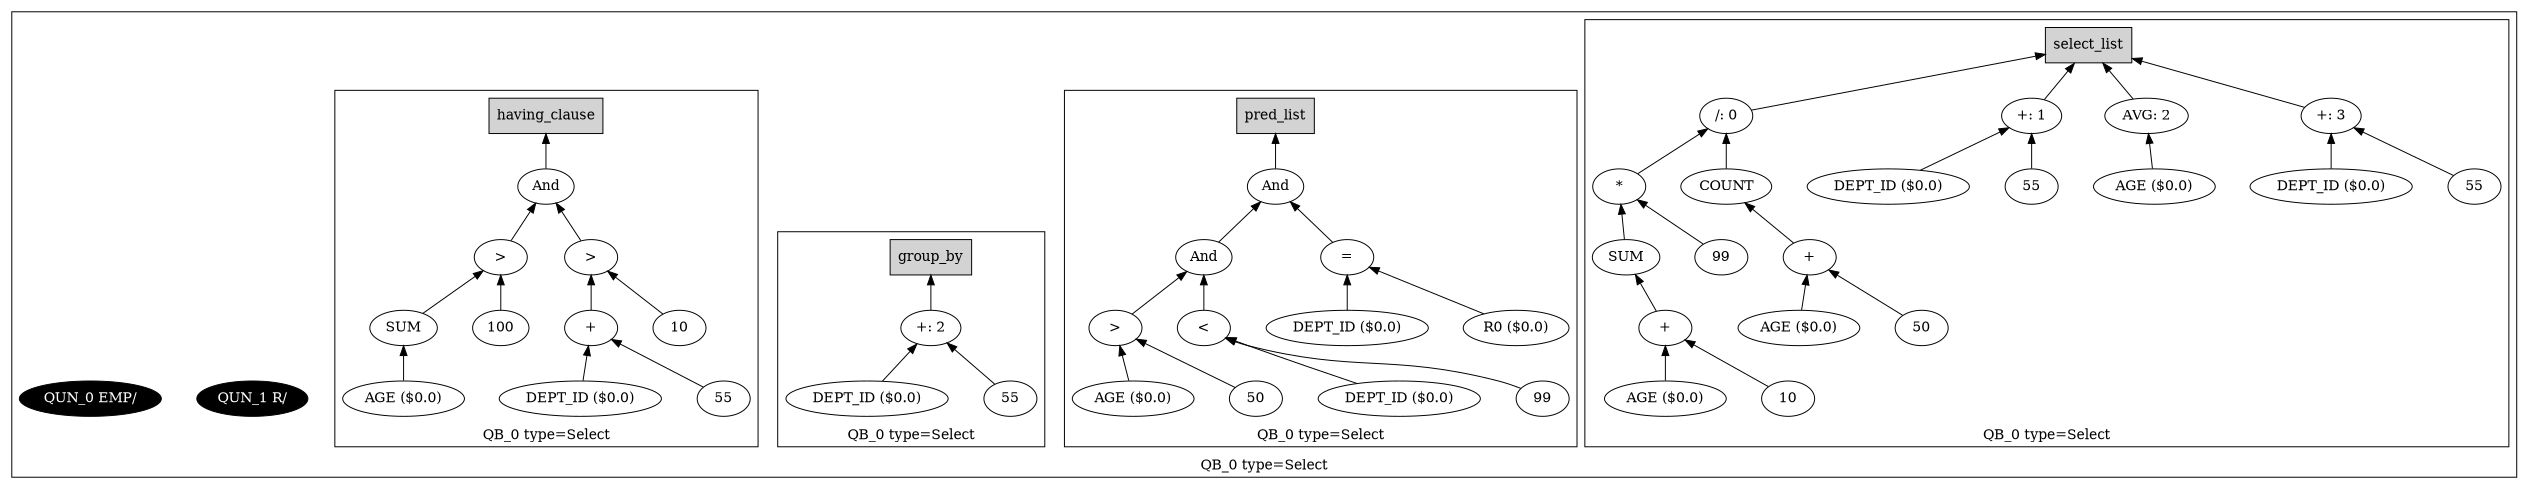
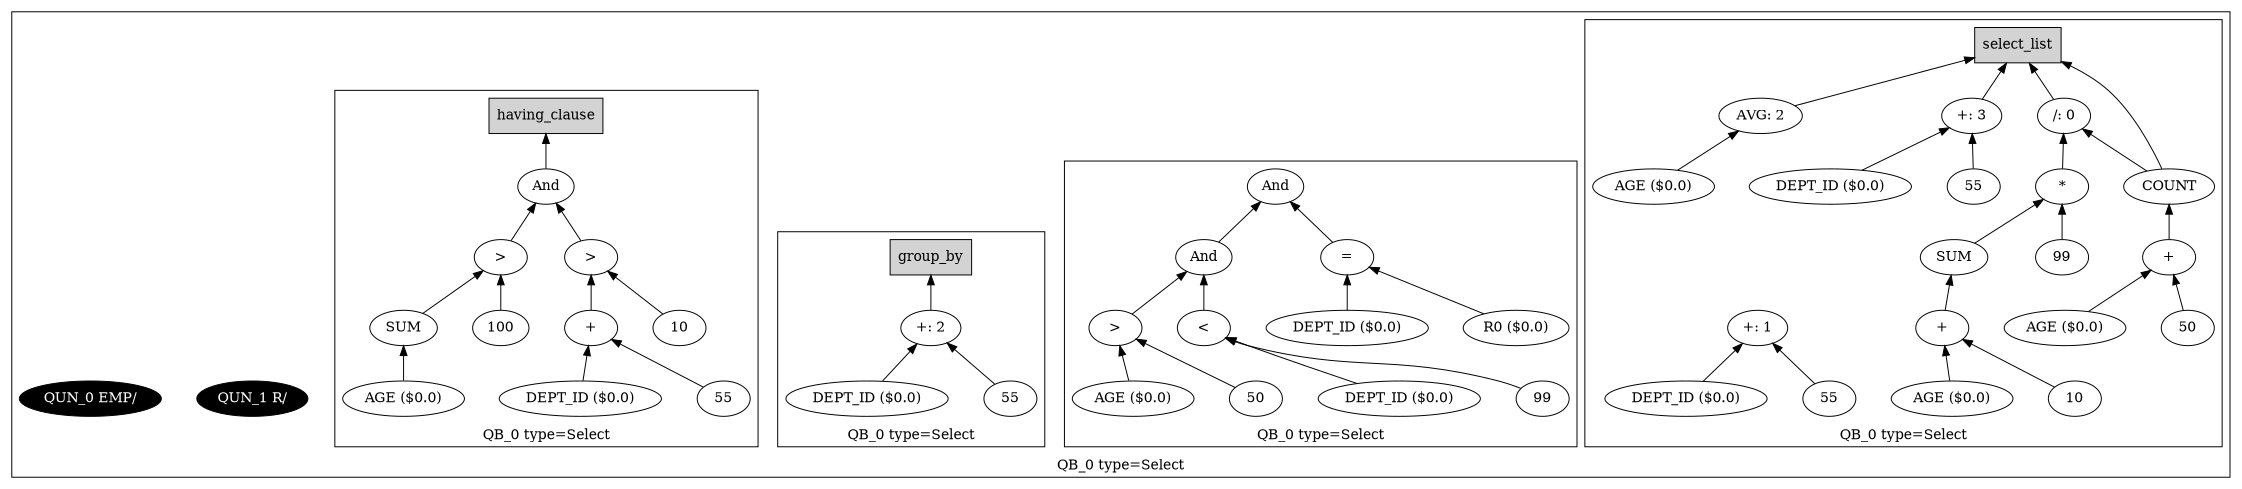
  digraph {
    nodesep=0.5
    ordering=in
    rankdir=BT
    n1 [label=select_list shape=box style=filled]
    n2 [label="/: 0"]
    n3 [label="*"]
    n4 [label=SUM]
    n5 [label="+"]
    n6 [label="AGE ($0.0)"]
    n7 [label=10]
    n8 [label=99]
    n9 [label=COUNT]
    n10 [label="+"]
    n11 [label="AGE ($0.0)"]
    n12 [label=50]
    n13 [label="+: 1"]
    n14 [label="DEPT_ID ($0.0)"]
    n15 [label=55]
    n16 [label="AVG: 2"]
    n17 [label="AGE ($0.0)"]
    n18 [label="+: 3"]
    n19 [label="DEPT_ID ($0.0)"]
    n20 [label=55]
    n21 [label=And]
-   n22 [label=pred_list shape=box style=filled]
    n23 [label=And]
    n24 [label=">"]
    n25 [label="AGE ($0.0)"]
    n26 [label=50]
    n27 [label="<"]
    n28 [label="DEPT_ID ($0.0)"]
    n29 [label=99]
    n30 [label="="]
    n31 [label="DEPT_ID ($0.0)"]
    n32 [label="R0 ($0.0)"]
    n33 [label=group_by shape=box style=filled]
    n34 [label="+: 2"]
    n35 [label="DEPT_ID ($0.0)"]
    n36 [label=55]
    n37 [label=And]
    n38 [label=having_clause shape=box style=filled]
    n39 [label=">"]
    n40 [label=SUM]
    n41 [label="AGE ($0.0)"]
    n42 [label=100]
    n43 [label=">"]
    n44 [label="+"]
    n45 [label="DEPT_ID ($0.0)"]
    n46 [label=55]
    n47 [label=10]
    n48 [fillcolor=black fontcolor=white label="QUN_1 R/" style=filled]
    n49 [fillcolor=black fontcolor=white label="QUN_0 EMP/" style=filled]
    subgraph cluster_1 {
      label="QB_0 type=Select"
      n48
      n49
      subgraph cluster_2 {
        label="QB_0 type=Select"
        n1
        n2
        n3
        n4
        n5
        n6
        n7
        n8
        n9
        n10
        n11
        n12
        n13
        n14
        n15
        n16
        n17
        n18
        n19
        n20
      }
      subgraph cluster_3 {
        label="QB_0 type=Select"
        n21
-       n22
        n23
        n24
        n25
        n26
        n27
        n28
        n29
        n30
        n31
        n32
      }
      subgraph cluster_4 {
        label="QB_0 type=Select"
        n33
        n34
        n35
        n36
      }
      subgraph cluster_5 {
        label="QB_0 type=Select"
        n37
        n38
        n39
        n40
        n41
        n42
        n43
        n44
        n45
        n46
        n47
      }
    }
    n2 -> n1
    n3 -> n2
    n4 -> n3
    n5 -> n4
    n6 -> n5
    n7 -> n5
    n8 -> n3
    n9 -> n2
    n10 -> n9
    n11 -> n10
    n12 -> n10
-   n13 -> n1
+   n9 -> n1
    n14 -> n13
    n15 -> n13
    n16 -> n1
    n17 -> n16
    n18 -> n1
    n19 -> n18
    n20 -> n18
-   n21 -> n22
    n23 -> n21
    n24 -> n23
    n25 -> n24
    n26 -> n24
    n27 -> n23
    n28 -> n27
    n29 -> n27
    n30 -> n21
    n31 -> n30
    n32 -> n30
    n34 -> n33
    n35 -> n34
    n36 -> n34
    n37 -> n38
    n39 -> n37
    n40 -> n39
    n41 -> n40
    n42 -> n39
    n43 -> n37
    n44 -> n43
    n45 -> n44
    n46 -> n44
    n47 -> n43
  }
